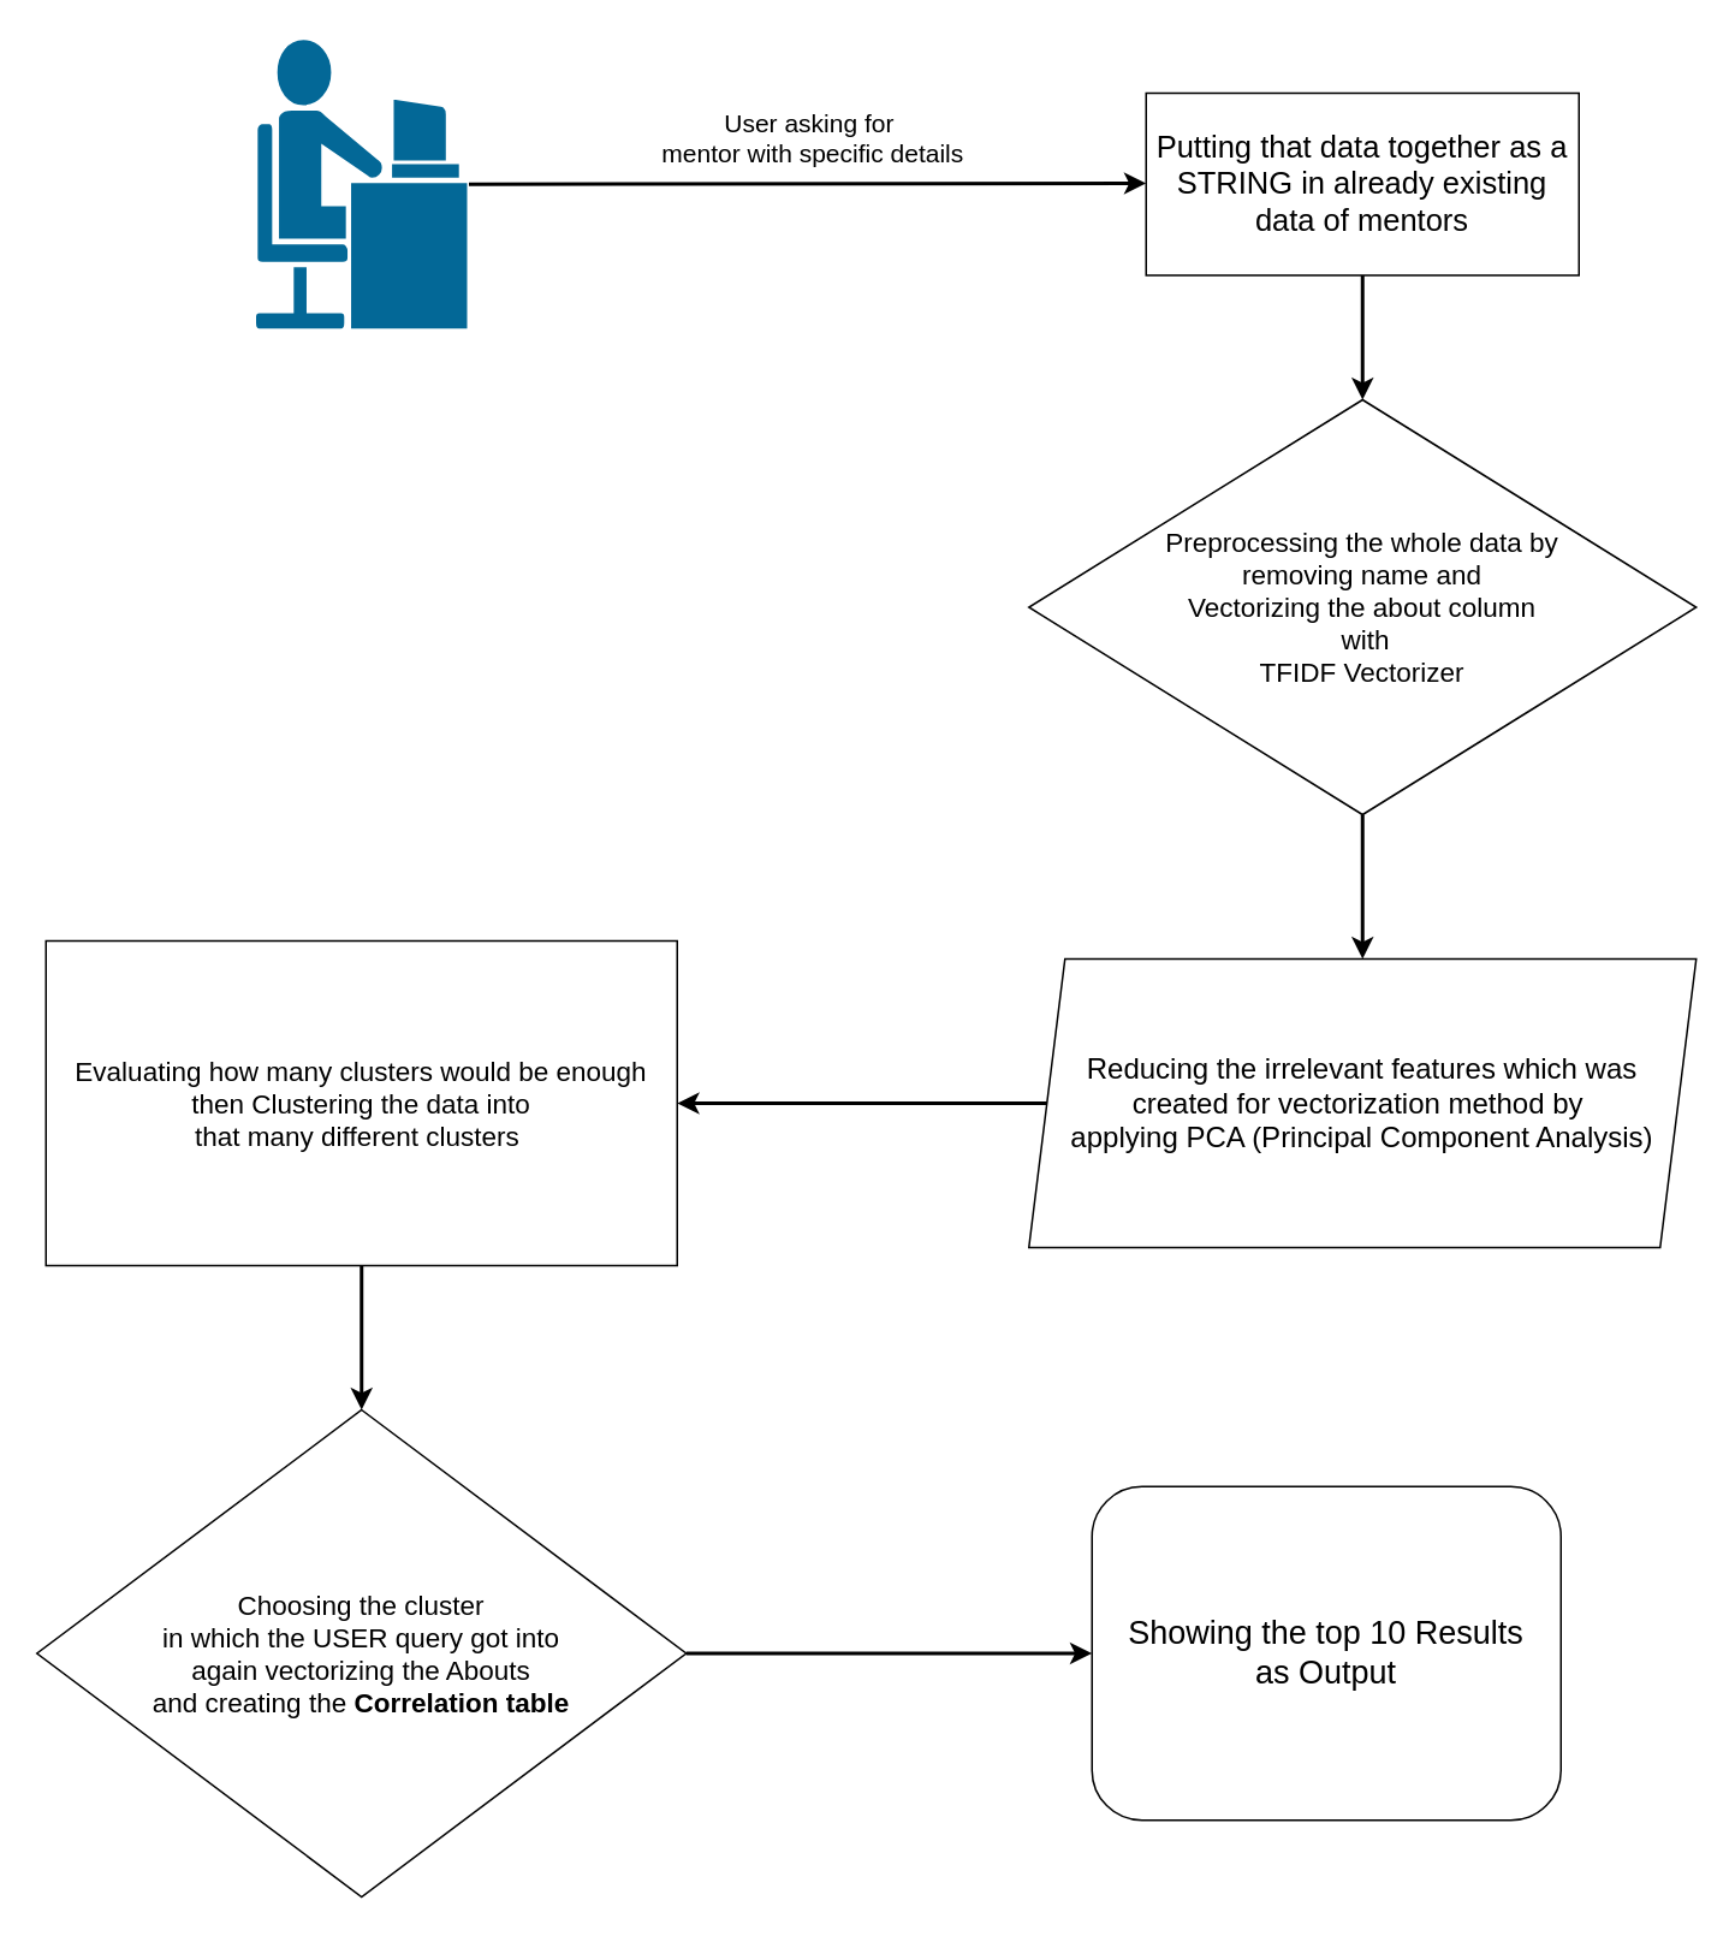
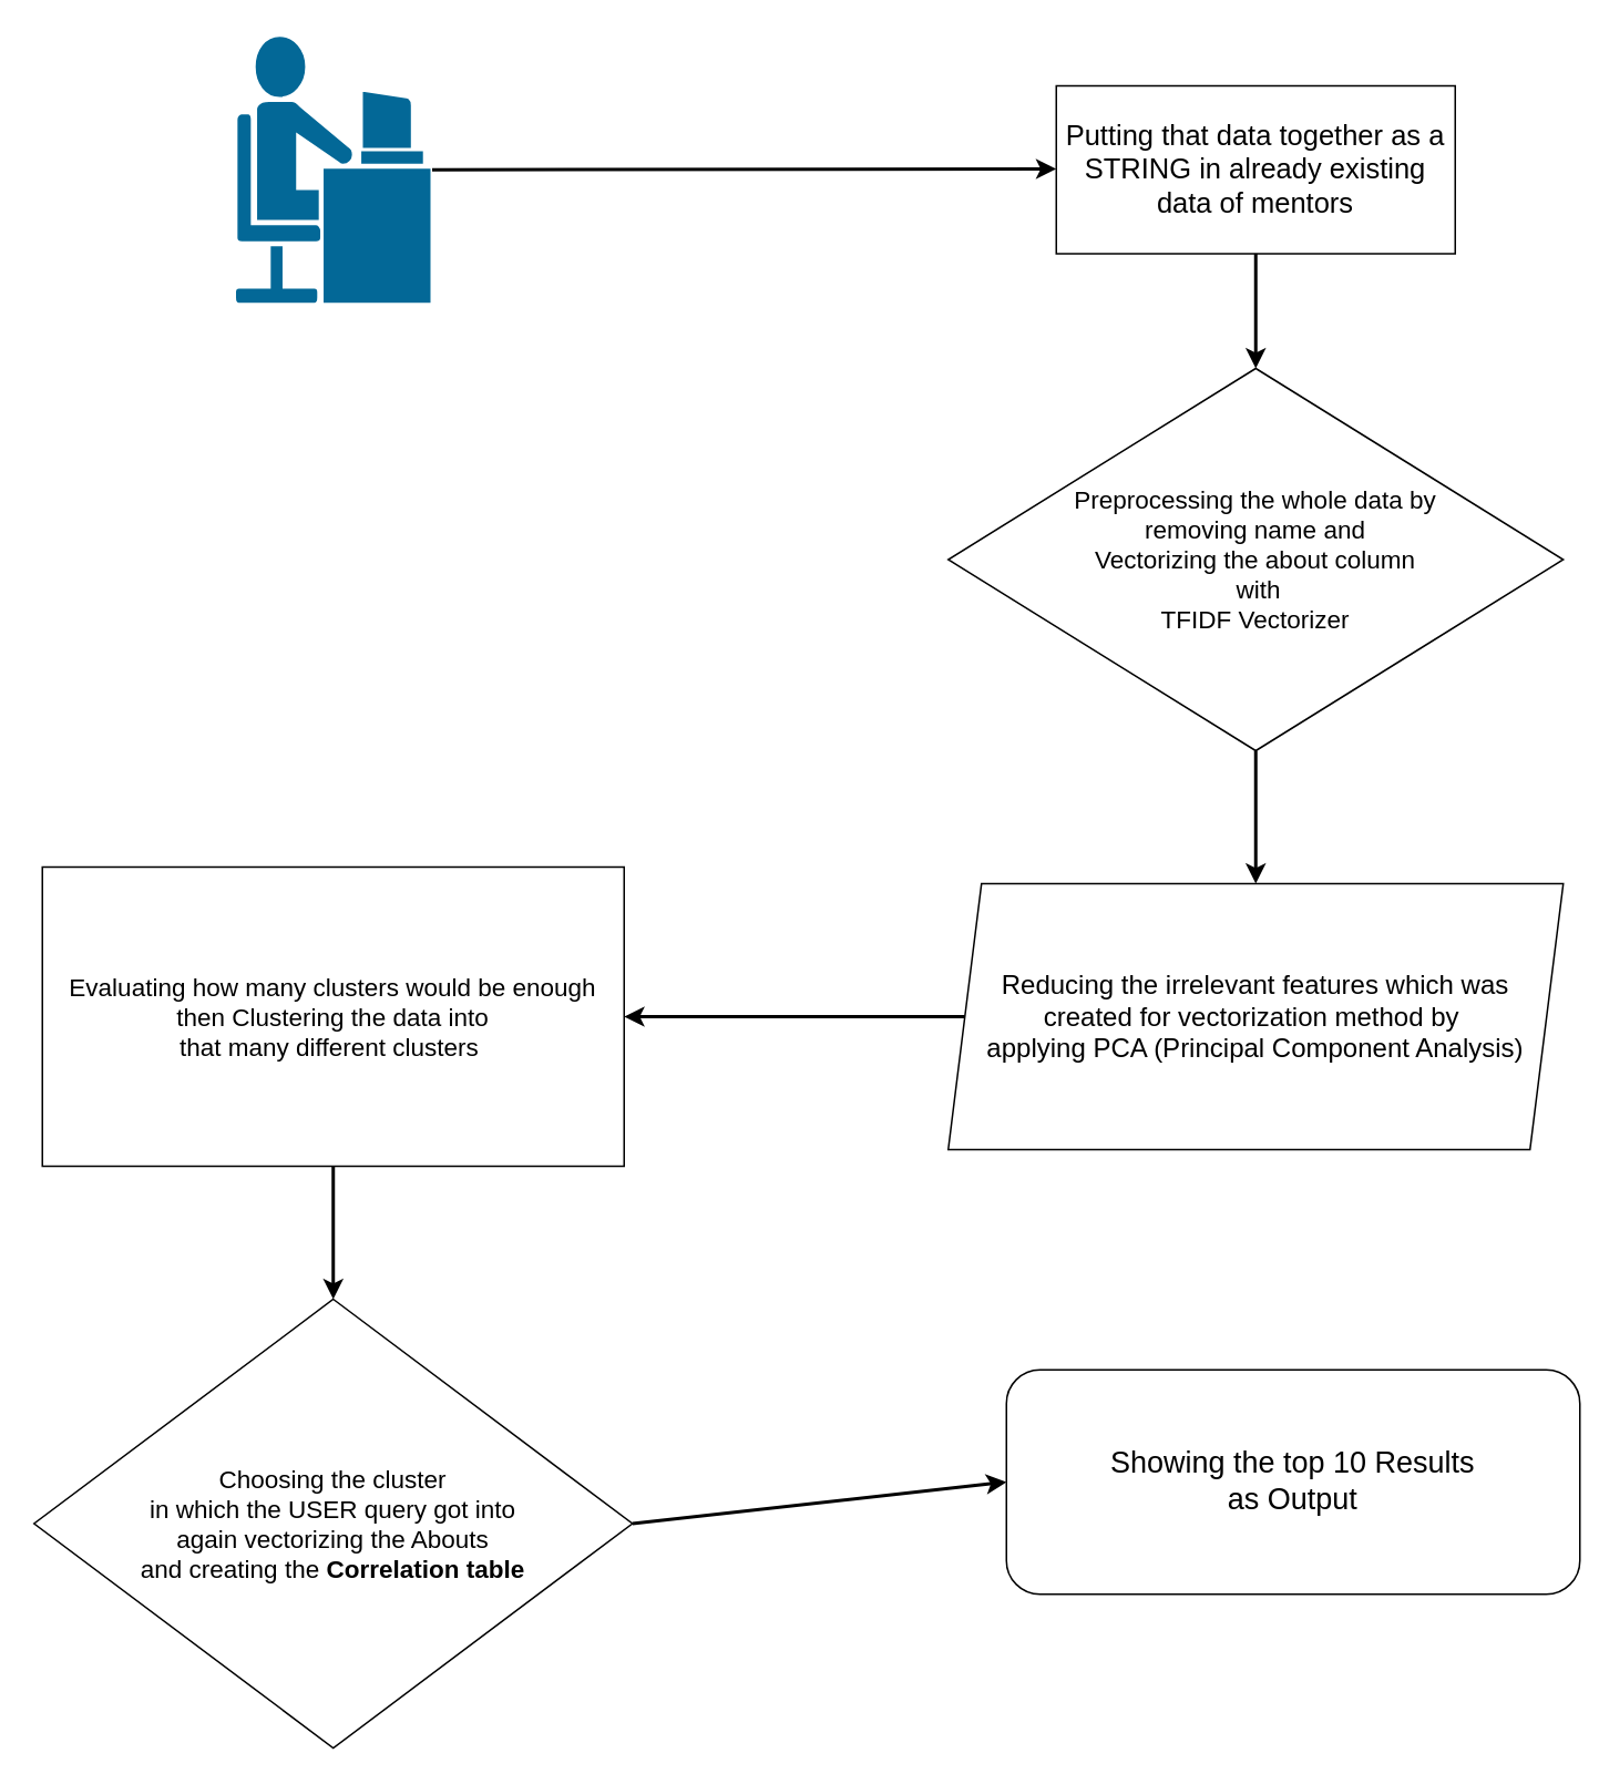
  <mxCell id="0" />
  <mxCell id="1" parent="0" />
  <mxCell id="2" value="" style="shape=mxgraph.cisco.people.androgenous_person;html=1;pointerEvents=1;dashed=0;fillColor=#036897;strokeColor=#ffffff;strokeWidth=2;verticalLabelPosition=bottom;verticalAlign=top;align=center;outlineConnect=0;" vertex="1" parent="1"><mxGeometry x="140.5" y="20.5" width="119" height="162" as="geometry" /></mxCell>
  <mxCell id="3" value="" style="endArrow=classic;html=1;rounded=0;exitX=1;exitY=0.5;exitDx=0;exitDy=0;exitPerimeter=0;strokeWidth=2;" edge="1" parent="1" source="2"><mxGeometry width="50" height="50" relative="1" as="geometry"><mxPoint x="635" y="171" as="sourcePoint" /><mxPoint x="635" y="101" as="targetPoint" /></mxGeometry></mxCell>
- <mxCell id="4" value="User asking for&amp;nbsp;&lt;br style=&quot;font-size: 14px;&quot;&gt;mentor with specific details" style="text;html=1;align=center;verticalAlign=middle;resizable=0;points=[];autosize=1;strokeColor=none;fillColor=none;fontSize=14;" vertex="1" parent="1"><mxGeometry x="355" y="51" width="190" height="50" as="geometry" /></mxCell>
  <mxCell id="5" value="Putting that data together as a STRING in already existing data of mentors" style="rounded=0;whiteSpace=wrap;html=1;fontSize=17;" vertex="1" parent="1"><mxGeometry x="635" y="51" width="240" height="101" as="geometry" /></mxCell>
  <mxCell id="6" value="Preprocessing the whole data by&lt;br style=&quot;font-size: 15px;&quot;&gt;removing name and &lt;br style=&quot;font-size: 15px;&quot;&gt;Vectorizing the about column&lt;br style=&quot;font-size: 15px;&quot;&gt;&amp;nbsp;with&lt;br style=&quot;font-size: 15px;&quot;&gt;TFIDF Vectorizer" style="rhombus;whiteSpace=wrap;html=1;fontSize=15;" vertex="1" parent="1"><mxGeometry x="570" y="221" width="370" height="230" as="geometry" /></mxCell>
  <mxCell id="7" value="" style="endArrow=classic;html=1;rounded=0;entryX=0.5;entryY=0;entryDx=0;entryDy=0;exitX=0.5;exitY=1;exitDx=0;exitDy=0;strokeWidth=2;" edge="1" parent="1" source="5" target="6"><mxGeometry width="50" height="50" relative="1" as="geometry"><mxPoint x="635" y="231" as="sourcePoint" /><mxPoint x="685" y="181" as="targetPoint" /></mxGeometry></mxCell>
  <mxCell id="8" value="Reducing the irrelevant features which was&lt;br style=&quot;font-size: 16px;&quot;&gt;created for vectorization method by&amp;nbsp;&lt;br style=&quot;font-size: 16px;&quot;&gt;applying PCA (Principal Component Analysis)" style="shape=parallelogram;perimeter=parallelogramPerimeter;whiteSpace=wrap;html=1;fixedSize=1;fontSize=16;" vertex="1" parent="1"><mxGeometry x="570" y="531" width="370" height="160" as="geometry" /></mxCell>
  <mxCell id="9" value="" style="endArrow=classic;html=1;rounded=0;entryX=0.5;entryY=0;entryDx=0;entryDy=0;exitX=0.5;exitY=1;exitDx=0;exitDy=0;strokeWidth=2;" edge="1" parent="1" source="6" target="8"><mxGeometry width="50" height="50" relative="1" as="geometry"><mxPoint x="635" y="511" as="sourcePoint" /><mxPoint x="685" y="461" as="targetPoint" /></mxGeometry></mxCell>
  <mxCell id="10" value="Evaluating how many clusters would be enough&lt;br style=&quot;font-size: 15px;&quot;&gt;then Clustering the data into &lt;br style=&quot;font-size: 15px;&quot;&gt;that many different clusters&amp;nbsp;" style="rounded=0;whiteSpace=wrap;html=1;fontSize=15;" vertex="1" parent="1"><mxGeometry x="25" y="521" width="350" height="180" as="geometry" /></mxCell>
  <mxCell id="11" value="" style="endArrow=classic;html=1;rounded=0;entryX=1;entryY=0.5;entryDx=0;entryDy=0;exitX=0;exitY=0.5;exitDx=0;exitDy=0;strokeWidth=2;" edge="1" parent="1" source="8" target="10"><mxGeometry width="50" height="50" relative="1" as="geometry"><mxPoint x="635" y="601" as="sourcePoint" /><mxPoint x="685" y="551" as="targetPoint" /></mxGeometry></mxCell>
  <mxCell id="12" value="Choosing the cluster &lt;br style=&quot;font-size: 15px;&quot;&gt;in which the USER query got into&lt;br style=&quot;font-size: 15px;&quot;&gt;again vectorizing the Abouts&lt;br style=&quot;font-size: 15px;&quot;&gt;and creating the &lt;b style=&quot;font-size: 15px;&quot;&gt;Correlation table&lt;/b&gt;" style="rhombus;whiteSpace=wrap;html=1;fontSize=15;" vertex="1" parent="1"><mxGeometry x="20" y="781" width="360" height="270" as="geometry" /></mxCell>
- <mxCell id="13" value="Showing the top 10 Results&lt;br style=&quot;font-size: 18px;&quot;&gt;as Output" style="rounded=1;whiteSpace=wrap;html=1;fontSize=18;" vertex="1" parent="1"><mxGeometry x="605" y="823.5" width="260" height="185" as="geometry" /></mxCell>
+ <mxCell id="13" value="Showing the top 10 Results&lt;br style=&quot;font-size: 18px;&quot;&gt;as Output" style="rounded=1;whiteSpace=wrap;html=1;fontSize=18;" vertex="1" parent="1"><mxGeometry x="605" y="823.5" width="345" height="135" as="geometry" /></mxCell>
  <mxCell id="14" value="" style="endArrow=classic;html=1;rounded=0;exitX=1;exitY=0.5;exitDx=0;exitDy=0;entryX=0;entryY=0.5;entryDx=0;entryDy=0;strokeWidth=2;" edge="1" parent="1" source="12" target="13"><mxGeometry width="50" height="50" relative="1" as="geometry"><mxPoint x="535" y="831" as="sourcePoint" /><mxPoint x="585" y="781" as="targetPoint" /></mxGeometry></mxCell>
  <mxCell id="15" value="" style="endArrow=classic;html=1;rounded=0;exitX=0.5;exitY=1;exitDx=0;exitDy=0;entryX=0.5;entryY=0;entryDx=0;entryDy=0;strokeWidth=2;" edge="1" parent="1" source="10" target="12"><mxGeometry width="50" height="50" relative="1" as="geometry"><mxPoint x="535" y="731" as="sourcePoint" /><mxPoint x="585" y="681" as="targetPoint" /></mxGeometry></mxCell>
